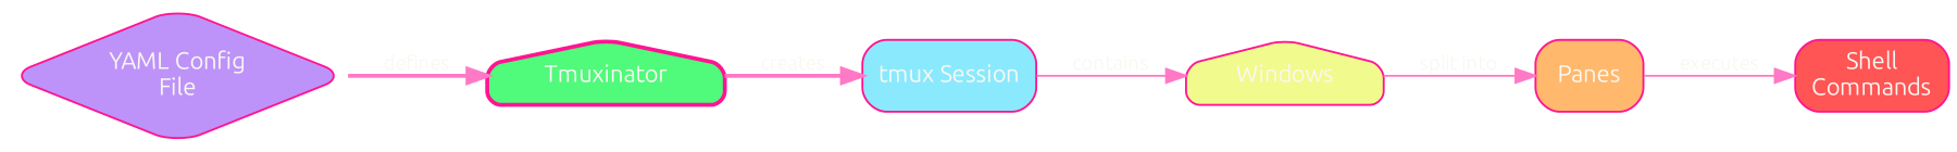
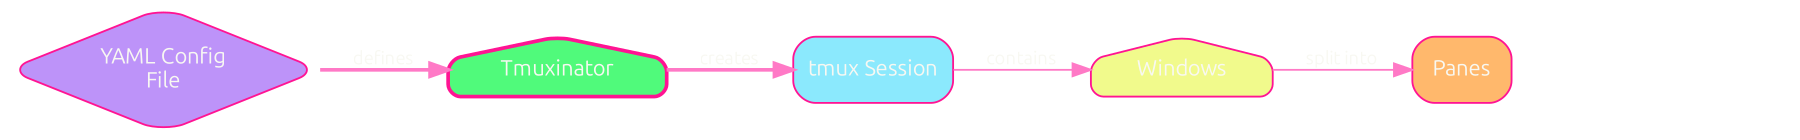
  digraph {
    rankdir=LR
    fontname=Ubuntu
    node [color=deeppink fontcolor="#f8f8f2" fontname=Ubuntu fontsize=12 shape=box style="filled,rounded"]
    edge [color="#ff79c6" fontcolor="#f8f8f2" fontname=Ubuntu fontsize=10 style=solid]
    n1 [fillcolor="#bd93f9" label="YAML Config\nFile" shape=diamond]
    n2 [fillcolor="#50fa7b" label=Tmuxinator penwidth=2 shape=house]
    n3 [fillcolor="#8be9fd" label="tmux Session"]
    n4 [fillcolor="#f1fa8c" label=Windows shape=house]
    n5 [fillcolor="#ffb86c" label=Panes]
-   n6 [fillcolor="#ff5555" label="Shell\nCommands"]
    n1 -> n2 [label=defines style=bold]
    n2 -> n3 [label=creates style=bold]
    n3 -> n4 [label=contains]
    n4 -> n5 [label="split into"]
-   n5 -> n6 [label=executes]
  }
